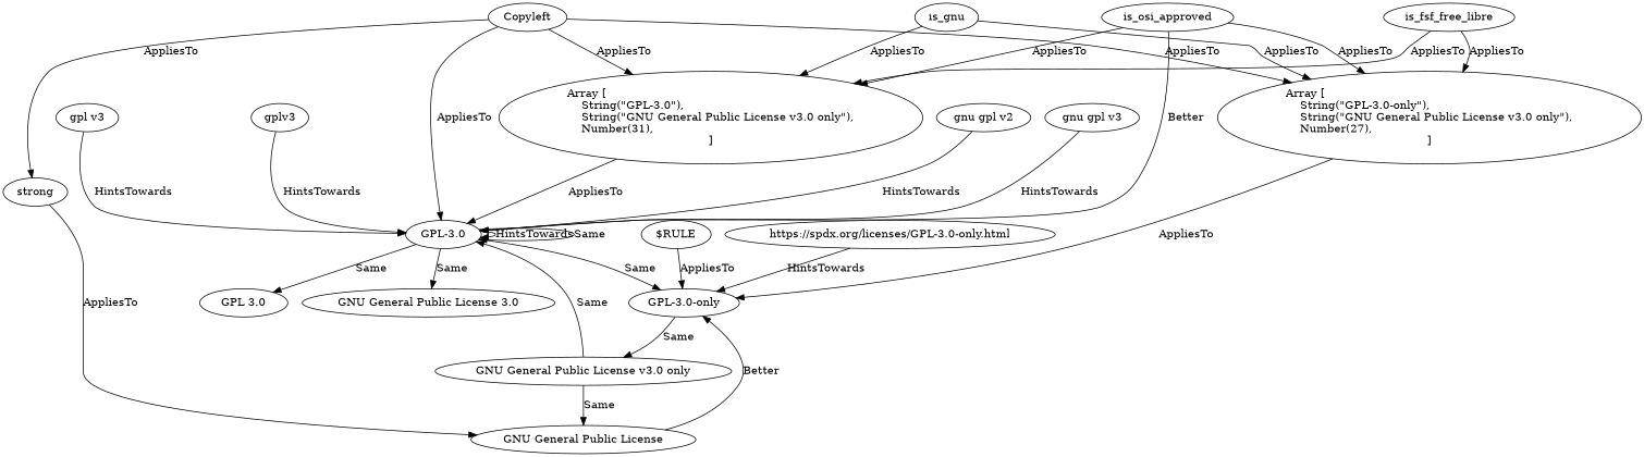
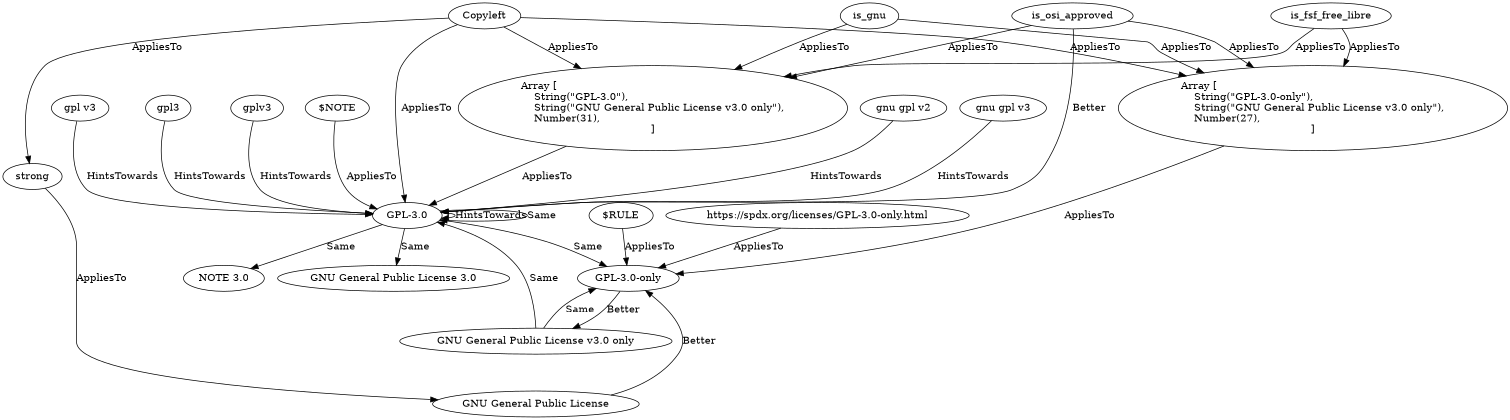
  digraph {
    n1 [label=is_osi_approved]
    n2 [label="GPL-3.0"]
    n3 [label="Array [\l    String(\"GPL-3.0\"),\l    String(\"GNU General Public License v3.0 only\"),\l    Number(31),\l]"]
    n4 [label="Array [\l    String(\"GPL-3.0-only\"),\l    String(\"GNU General Public License v3.0 only\"),\l    Number(27),\l]"]
    n5 [label="GPL-3.0-only"]
-   n6 [label="GPL 3.0"]
+   n6 [label="NOTE 3.0"]
    n7 [label="GNU General Public License 3.0"]
    n8 [label=is_fsf_free_libre]
    n9 [label=is_gnu]
    n10 [label=Copyleft]
    n11 [label=strong]
    n12 [label="GNU General Public License"]
    n13 [label="GNU General Public License v3.0 only"]
    n14 [label="gnu gpl v2"]
    n15 [label="gnu gpl v3"]
    n16 [label="gpl v3"]
+   n17 [label=gpl3]
    n18 [label=gplv3]
+   n19 [label="$NOTE"]
    n20 [label="$RULE"]
    n21 [label="https://spdx.org/licenses/GPL-3.0-only.html"]
    n1 -> n2 [label=Better]
    n1 -> n3 [label=AppliesTo]
    n1 -> n4 [label=AppliesTo]
    n2 -> n2 [label=HintsTowards]
    n2 -> n2 [label=Same]
    n2 -> n5 [label=Same]
    n2 -> n6 [label=Same]
    n2 -> n7 [label=Same]
    n3 -> n2 [label=AppliesTo]
    n4 -> n5 [label=AppliesTo]
-   n5 -> n13 [label=Same]
+   n5 -> n13 [label=Better]
    n8 -> n3 [label=AppliesTo]
    n8 -> n4 [label=AppliesTo]
    n9 -> n3 [label=AppliesTo]
    n9 -> n4 [label=AppliesTo]
    n10 -> n2 [label=AppliesTo]
    n10 -> n3 [label=AppliesTo]
    n10 -> n4 [label=AppliesTo]
    n10 -> n11 [label=AppliesTo]
    n11 -> n12 [label=AppliesTo]
    n12 -> n5 [label=Better]
    n13 -> n2 [label=Same]
-   n13 -> n12 [label=Same]
+   n13 -> n5 [label=Same]
    n14 -> n2 [label=HintsTowards]
    n15 -> n2 [label=HintsTowards]
    n16 -> n2 [label=HintsTowards]
+   n17 -> n2 [label=HintsTowards]
    n18 -> n2 [label=HintsTowards]
+   n19 -> n2 [label=AppliesTo]
    n20 -> n5 [label=AppliesTo]
-   n21 -> n5 [label=HintsTowards]
+   n21 -> n5 [label=AppliesTo]
  }
